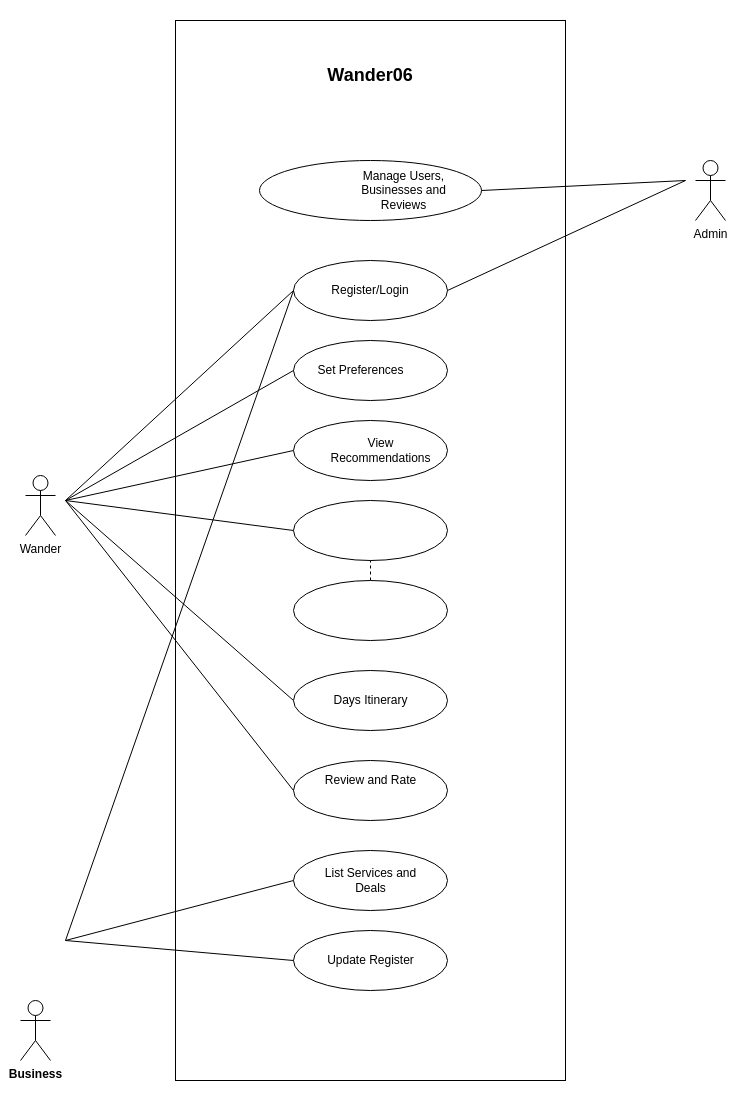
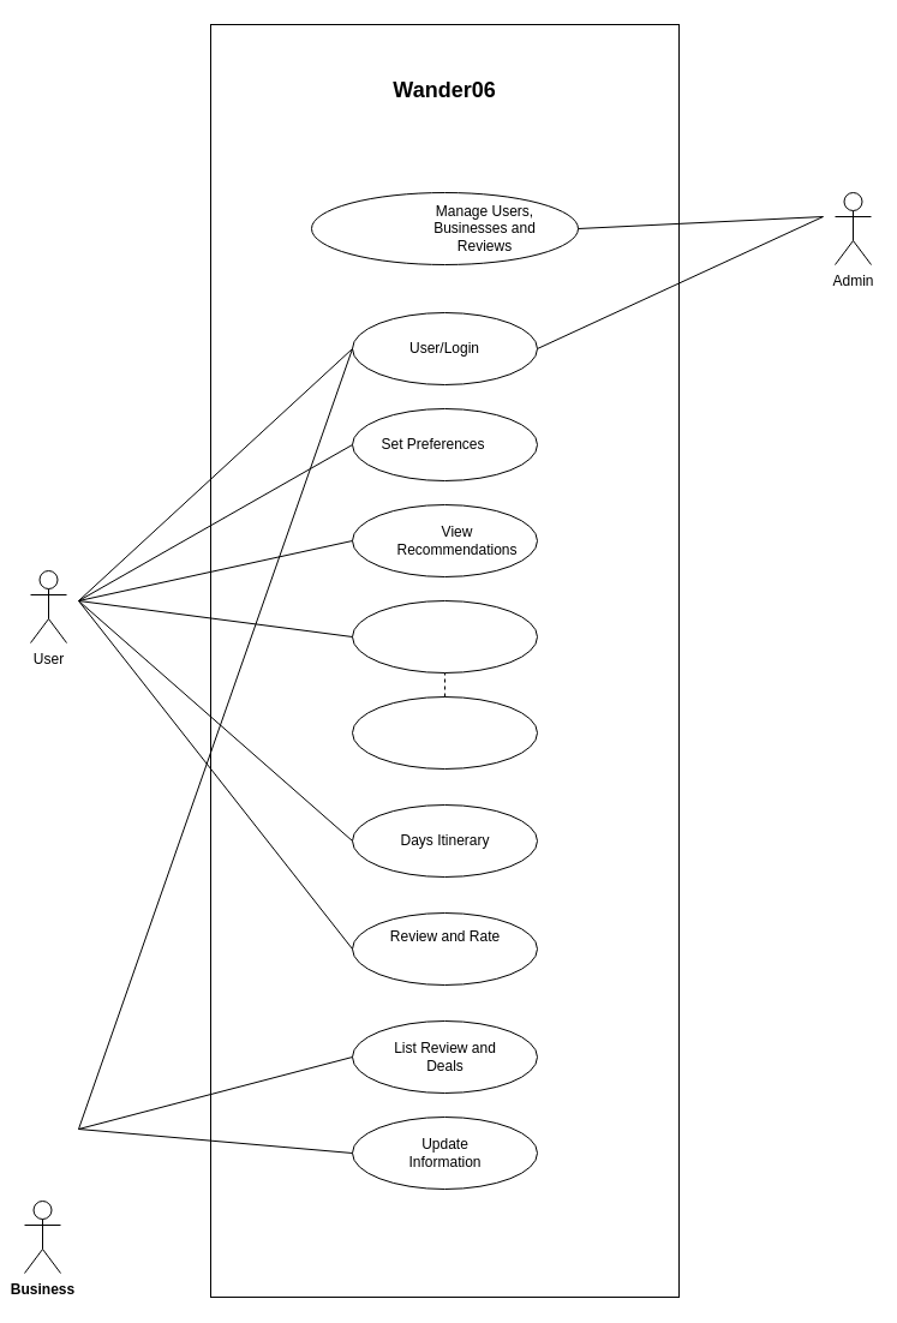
  <mxCell id="0" />
  <mxCell id="1" parent="0" />
  <mxCell id="2" value="" style="rounded=0;whiteSpace=wrap;html=1;" parent="1" vertex="1"><mxGeometry x="175" y="20" width="390" height="1060" as="geometry" /></mxCell>
  <mxCell id="3" value="&lt;h2&gt;Wander06&lt;/h2&gt;" style="text;html=1;strokeColor=none;fillColor=none;align=center;verticalAlign=middle;whiteSpace=wrap;rounded=0;" parent="1" vertex="1"><mxGeometry x="340" y="60" width="60" height="30" as="geometry" /></mxCell>
  <mxCell id="4" value="" style="ellipse;whiteSpace=wrap;html=1;" parent="1" vertex="1"><mxGeometry x="293" y="260" width="154" height="60" as="geometry" /></mxCell>
- <mxCell id="5" value="Register/Login" style="text;html=1;strokeColor=none;fillColor=none;align=center;verticalAlign=middle;whiteSpace=wrap;rounded=0;" parent="1" vertex="1"><mxGeometry x="340" y="275" width="60" height="30" as="geometry" /></mxCell>
+ <mxCell id="5" value="User/Login" style="text;html=1;strokeColor=none;fillColor=none;align=center;verticalAlign=middle;whiteSpace=wrap;rounded=0;" parent="1" vertex="1"><mxGeometry x="340" y="275" width="60" height="30" as="geometry" /></mxCell>
  <mxCell id="6" value="" style="ellipse;whiteSpace=wrap;html=1;" parent="1" vertex="1"><mxGeometry x="293" y="340" width="154" height="60" as="geometry" /></mxCell>
  <mxCell id="7" value="Set Preferences" style="text;html=1;strokeColor=none;fillColor=none;align=center;verticalAlign=middle;whiteSpace=wrap;rounded=0;" parent="1" vertex="1"><mxGeometry x="312.5" y="355" width="95" height="30" as="geometry" /></mxCell>
  <mxCell id="8" value="" style="ellipse;whiteSpace=wrap;html=1;" parent="1" vertex="1"><mxGeometry x="293" y="420" width="154" height="60" as="geometry" /></mxCell>
  <mxCell id="9" value="View Recommendations" style="text;html=1;strokeColor=none;fillColor=none;align=center;verticalAlign=middle;whiteSpace=wrap;rounded=0;" parent="1" vertex="1"><mxGeometry x="332.5" y="435" width="95" height="30" as="geometry" /></mxCell>
  <mxCell id="10" value="" style="ellipse;whiteSpace=wrap;html=1;" parent="1" vertex="1"><mxGeometry x="293" y="500" width="154" height="60" as="geometry" /></mxCell>
  <mxCell id="11" value="" style="ellipse;whiteSpace=wrap;html=1;" parent="1" vertex="1"><mxGeometry x="293" y="670" width="154" height="60" as="geometry" /></mxCell>
  <mxCell id="12" value="Days Itinerary" style="text;html=1;strokeColor=none;fillColor=none;align=center;verticalAlign=middle;whiteSpace=wrap;rounded=0;" parent="1" vertex="1"><mxGeometry x="322.5" y="685" width="95" height="30" as="geometry" /></mxCell>
  <mxCell id="13" value="" style="ellipse;whiteSpace=wrap;html=1;" parent="1" vertex="1"><mxGeometry x="293" y="580" width="154" height="60" as="geometry" /></mxCell>
  <mxCell id="14" value="" style="endArrow=none;dashed=1;html=1;rounded=0;entryX=0.5;entryY=1;entryDx=0;entryDy=0;exitX=0.5;exitY=0;exitDx=0;exitDy=0;" parent="1" source="13" target="10" edge="1"><mxGeometry width="50" height="50" relative="1" as="geometry"><mxPoint x="215" y="580" as="sourcePoint" /><mxPoint x="265" y="530" as="targetPoint" /></mxGeometry></mxCell>
  <mxCell id="15" value="" style="ellipse;whiteSpace=wrap;html=1;" parent="1" vertex="1"><mxGeometry x="293" y="760" width="154" height="60" as="geometry" /></mxCell>
  <mxCell id="16" value="Review and Rate" style="text;html=1;strokeColor=none;fillColor=none;align=center;verticalAlign=middle;whiteSpace=wrap;rounded=0;" parent="1" vertex="1"><mxGeometry x="322.5" y="765" width="95" height="30" as="geometry" /></mxCell>
- <mxCell id="17" value="Wander" style="shape=umlActor;verticalLabelPosition=bottom;verticalAlign=top;html=1;outlineConnect=0;" parent="1" vertex="1"><mxGeometry x="25" y="475" width="30" height="60" as="geometry" /></mxCell>
+ <mxCell id="17" value="User" style="shape=umlActor;verticalLabelPosition=bottom;verticalAlign=top;html=1;outlineConnect=0;" parent="1" vertex="1"><mxGeometry x="25" y="475" width="30" height="60" as="geometry" /></mxCell>
  <mxCell id="18" value="&lt;b&gt;Business&lt;/b&gt;" style="shape=umlActor;verticalLabelPosition=bottom;verticalAlign=top;html=1;outlineConnect=0;" parent="1" vertex="1"><mxGeometry x="20" y="1000" width="30" height="60" as="geometry" /></mxCell>
  <mxCell id="19" value="" style="ellipse;whiteSpace=wrap;html=1;" parent="1" vertex="1"><mxGeometry x="293" y="850" width="154" height="60" as="geometry" /></mxCell>
- <mxCell id="20" value="List Services and Deals" style="text;html=1;strokeColor=none;fillColor=none;align=center;verticalAlign=middle;whiteSpace=wrap;rounded=0;" parent="1" vertex="1"><mxGeometry x="322.5" y="865" width="95" height="30" as="geometry" /></mxCell>
+ <mxCell id="20" value="List Review and Deals" style="text;html=1;strokeColor=none;fillColor=none;align=center;verticalAlign=middle;whiteSpace=wrap;rounded=0;" parent="1" vertex="1"><mxGeometry x="322.5" y="865" width="95" height="30" as="geometry" /></mxCell>
  <mxCell id="21" value="" style="ellipse;whiteSpace=wrap;html=1;" parent="1" vertex="1"><mxGeometry x="293" y="930" width="154" height="60" as="geometry" /></mxCell>
- <mxCell id="22" value="Update Register" style="text;html=1;strokeColor=none;fillColor=none;align=center;verticalAlign=middle;whiteSpace=wrap;rounded=0;" parent="1" vertex="1"><mxGeometry x="322.5" y="945" width="95" height="30" as="geometry" /></mxCell>
+ <mxCell id="22" value="Update Information" style="text;html=1;strokeColor=none;fillColor=none;align=center;verticalAlign=middle;whiteSpace=wrap;rounded=0;" parent="1" vertex="1"><mxGeometry x="322.5" y="945" width="95" height="30" as="geometry" /></mxCell>
  <mxCell id="23" value="Admin" style="shape=umlActor;verticalLabelPosition=bottom;verticalAlign=top;html=1;outlineConnect=0;" parent="1" vertex="1"><mxGeometry x="695" y="160" width="30" height="60" as="geometry" /></mxCell>
  <mxCell id="24" value="" style="ellipse;whiteSpace=wrap;html=1;" parent="1" vertex="1"><mxGeometry x="259" y="160" width="222" height="60" as="geometry" /></mxCell>
  <mxCell id="25" value="Manage Users, Businesses and Reviews" style="text;html=1;strokeColor=none;fillColor=none;align=center;verticalAlign=middle;whiteSpace=wrap;rounded=0;" parent="1" vertex="1"><mxGeometry x="341" y="175" width="125" height="30" as="geometry" /></mxCell>
  <mxCell id="26" value="" style="endArrow=none;html=1;rounded=0;entryX=1;entryY=0.5;entryDx=0;entryDy=0;" edge="1" parent="1" target="24"><mxGeometry width="50" height="50" relative="1" as="geometry"><mxPoint x="685" y="180" as="sourcePoint" /><mxPoint x="495" y="210" as="targetPoint" /></mxGeometry></mxCell>
  <mxCell id="27" value="" style="endArrow=none;html=1;rounded=0;exitX=1;exitY=0.5;exitDx=0;exitDy=0;" edge="1" parent="1" source="4"><mxGeometry width="50" height="50" relative="1" as="geometry"><mxPoint x="445" y="260" as="sourcePoint" /><mxPoint x="685" y="180" as="targetPoint" /></mxGeometry></mxCell>
  <mxCell id="28" value="" style="endArrow=none;html=1;rounded=0;entryX=0;entryY=0.5;entryDx=0;entryDy=0;" edge="1" parent="1" target="4"><mxGeometry width="50" height="50" relative="1" as="geometry"><mxPoint x="65" y="500" as="sourcePoint" /><mxPoint x="305" y="320" as="targetPoint" /></mxGeometry></mxCell>
  <mxCell id="29" value="" style="endArrow=none;html=1;rounded=0;entryX=0;entryY=0.5;entryDx=0;entryDy=0;" edge="1" parent="1" target="6"><mxGeometry width="50" height="50" relative="1" as="geometry"><mxPoint x="65" y="500" as="sourcePoint" /><mxPoint x="355" y="410" as="targetPoint" /></mxGeometry></mxCell>
  <mxCell id="30" value="" style="endArrow=none;html=1;rounded=0;entryX=0;entryY=0.5;entryDx=0;entryDy=0;" edge="1" parent="1" target="8"><mxGeometry width="50" height="50" relative="1" as="geometry"><mxPoint x="65" y="500" as="sourcePoint" /><mxPoint x="355" y="410" as="targetPoint" /></mxGeometry></mxCell>
  <mxCell id="31" value="" style="endArrow=none;html=1;rounded=0;entryX=0;entryY=0.5;entryDx=0;entryDy=0;" edge="1" parent="1" target="10"><mxGeometry width="50" height="50" relative="1" as="geometry"><mxPoint x="65" y="500" as="sourcePoint" /><mxPoint x="355" y="410" as="targetPoint" /></mxGeometry></mxCell>
  <mxCell id="32" value="" style="endArrow=none;html=1;rounded=0;entryX=0;entryY=0.5;entryDx=0;entryDy=0;" edge="1" parent="1" target="11"><mxGeometry width="50" height="50" relative="1" as="geometry"><mxPoint x="65" y="500" as="sourcePoint" /><mxPoint x="355" y="610" as="targetPoint" /></mxGeometry></mxCell>
  <mxCell id="33" value="" style="endArrow=none;html=1;rounded=0;entryX=0;entryY=0.5;entryDx=0;entryDy=0;" edge="1" parent="1" target="15"><mxGeometry width="50" height="50" relative="1" as="geometry"><mxPoint x="65" y="500" as="sourcePoint" /><mxPoint x="355" y="610" as="targetPoint" /></mxGeometry></mxCell>
  <mxCell id="34" value="" style="endArrow=none;html=1;rounded=0;entryX=0;entryY=0.5;entryDx=0;entryDy=0;" edge="1" parent="1" target="19"><mxGeometry width="50" height="50" relative="1" as="geometry"><mxPoint x="65" y="940" as="sourcePoint" /><mxPoint x="425" y="780" as="targetPoint" /></mxGeometry></mxCell>
  <mxCell id="35" value="" style="endArrow=none;html=1;rounded=0;entryX=0;entryY=0.5;entryDx=0;entryDy=0;" edge="1" parent="1" target="21"><mxGeometry width="50" height="50" relative="1" as="geometry"><mxPoint x="65" y="940" as="sourcePoint" /><mxPoint x="405" y="800" as="targetPoint" /></mxGeometry></mxCell>
  <mxCell id="36" value="" style="endArrow=none;html=1;rounded=0;entryX=0;entryY=0.5;entryDx=0;entryDy=0;" edge="1" parent="1" target="4"><mxGeometry width="50" height="50" relative="1" as="geometry"><mxPoint x="65" y="940" as="sourcePoint" /><mxPoint x="515" y="660" as="targetPoint" /></mxGeometry></mxCell>
